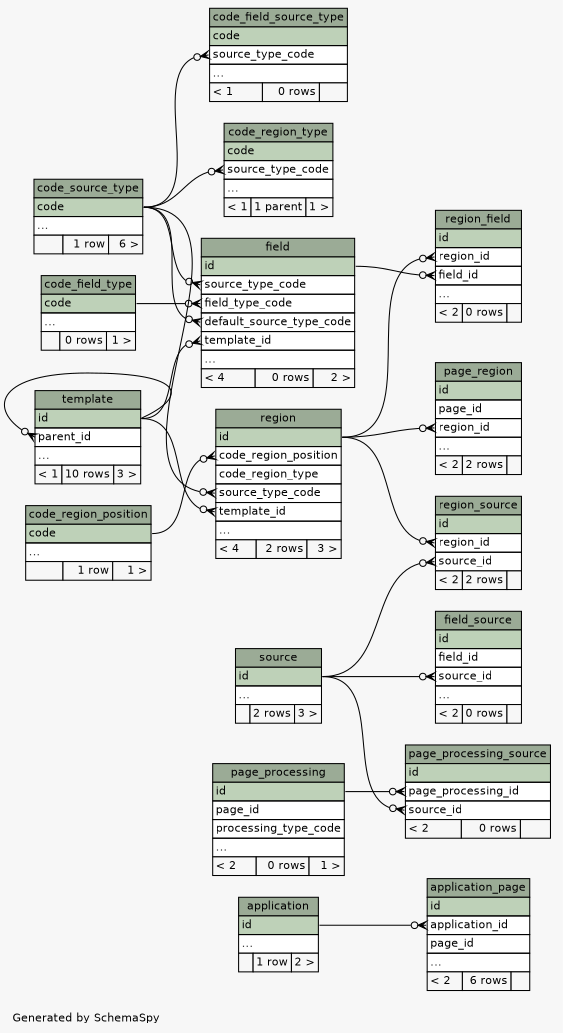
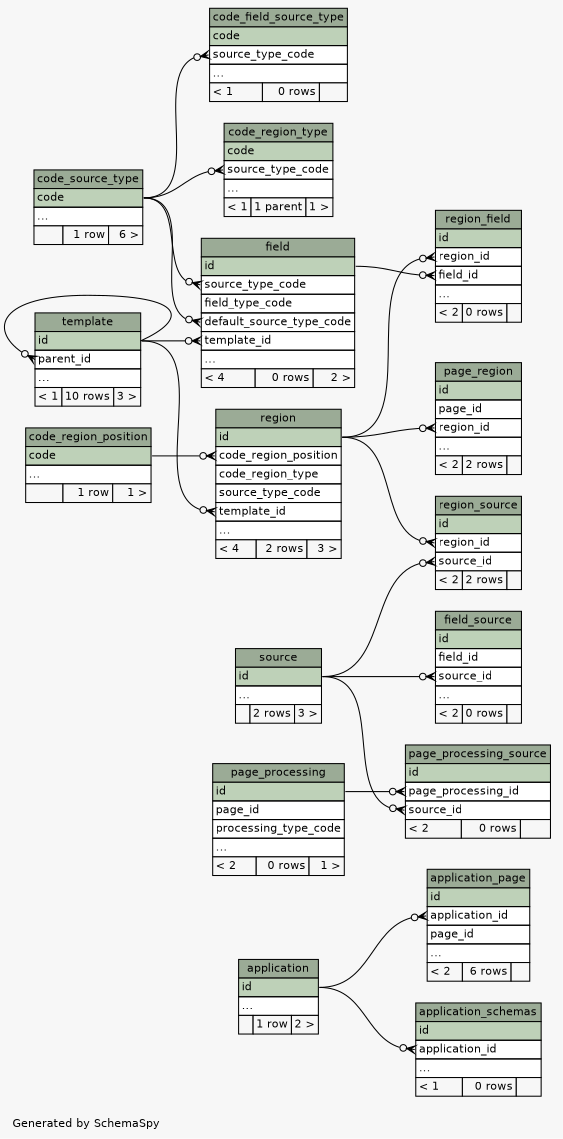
  digraph {
    bgcolor="#f7f7f7"
    fontname=Helvetica
    fontsize=11
    label="\nGenerated by SchemaSpy"
    labeljust=l
    nodesep=0.18
    rankdir=RL
    ranksep=0.46
    node [fontname=Helvetica fontsize=11 shape=plaintext]
    edge [arrowhead=none arrowsize=0.8 arrowtail=crowodot dir=back headport="id:e" tailport="source_type_code:w"]
    n1 [label=<     <TABLE BORDER="0" CELLBORDER="1" CELLSPACING="0" BGCOLOR="#ffffff">       <TR><TD COLSPAN="3" BGCOLOR="#9bab96" ALIGN="CENTER">application</TD></TR>       <TR><TD PORT="id" COLSPAN="3" BGCOLOR="#bed1b8" ALIGN="LEFT">id</TD></TR>       <TR><TD PORT="elipses" COLSPAN="3" ALIGN="LEFT">...</TD></TR>       <TR><TD ALIGN="LEFT" BGCOLOR="#f7f7f7">  </TD><TD ALIGN="RIGHT" BGCOLOR="#f7f7f7">1 row</TD><TD ALIGN="RIGHT" BGCOLOR="#f7f7f7">2 &gt;</TD></TR>     </TABLE>>]
    n2 [label=<     <TABLE BORDER="0" CELLBORDER="1" CELLSPACING="0" BGCOLOR="#ffffff">       <TR><TD COLSPAN="3" BGCOLOR="#9bab96" ALIGN="CENTER">application_page</TD></TR>       <TR><TD PORT="id" COLSPAN="3" BGCOLOR="#bed1b8" ALIGN="LEFT">id</TD></TR>       <TR><TD PORT="application_id" COLSPAN="3" ALIGN="LEFT">application_id</TD></TR>       <TR><TD PORT="page_id" COLSPAN="3" ALIGN="LEFT">page_id</TD></TR>       <TR><TD PORT="elipses" COLSPAN="3" ALIGN="LEFT">...</TD></TR>       <TR><TD ALIGN="LEFT" BGCOLOR="#f7f7f7">&lt; 2</TD><TD ALIGN="RIGHT" BGCOLOR="#f7f7f7">6 rows</TD><TD ALIGN="RIGHT" BGCOLOR="#f7f7f7">  </TD></TR>     </TABLE>>]
+   n3 [label=<     <TABLE BORDER="0" CELLBORDER="1" CELLSPACING="0" BGCOLOR="#ffffff">       <TR><TD COLSPAN="3" BGCOLOR="#9bab96" ALIGN="CENTER">application_schemas</TD></TR>       <TR><TD PORT="id" COLSPAN="3" BGCOLOR="#bed1b8" ALIGN="LEFT">id</TD></TR>       <TR><TD PORT="application_id" COLSPAN="3" ALIGN="LEFT">application_id</TD></TR>       <TR><TD PORT="elipses" COLSPAN="3" ALIGN="LEFT">...</TD></TR>       <TR><TD ALIGN="LEFT" BGCOLOR="#f7f7f7">&lt; 1</TD><TD ALIGN="RIGHT" BGCOLOR="#f7f7f7">0 rows</TD><TD ALIGN="RIGHT" BGCOLOR="#f7f7f7">  </TD></TR>     </TABLE>>]
    n4 [label=<     <TABLE BORDER="0" CELLBORDER="1" CELLSPACING="0" BGCOLOR="#ffffff">       <TR><TD COLSPAN="3" BGCOLOR="#9bab96" ALIGN="CENTER">code_field_source_type</TD></TR>       <TR><TD PORT="code" COLSPAN="3" BGCOLOR="#bed1b8" ALIGN="LEFT">code</TD></TR>       <TR><TD PORT="source_type_code" COLSPAN="3" ALIGN="LEFT">source_type_code</TD></TR>       <TR><TD PORT="elipses" COLSPAN="3" ALIGN="LEFT">...</TD></TR>       <TR><TD ALIGN="LEFT" BGCOLOR="#f7f7f7">&lt; 1</TD><TD ALIGN="RIGHT" BGCOLOR="#f7f7f7">0 rows</TD><TD ALIGN="RIGHT" BGCOLOR="#f7f7f7">  </TD></TR>     </TABLE>>]
    n5 [label=<     <TABLE BORDER="0" CELLBORDER="1" CELLSPACING="0" BGCOLOR="#ffffff">       <TR><TD COLSPAN="3" BGCOLOR="#9bab96" ALIGN="CENTER">code_source_type</TD></TR>       <TR><TD PORT="code" COLSPAN="3" BGCOLOR="#bed1b8" ALIGN="LEFT">code</TD></TR>       <TR><TD PORT="elipses" COLSPAN="3" ALIGN="LEFT">...</TD></TR>       <TR><TD ALIGN="LEFT" BGCOLOR="#f7f7f7">  </TD><TD ALIGN="RIGHT" BGCOLOR="#f7f7f7">1 row</TD><TD ALIGN="RIGHT" BGCOLOR="#f7f7f7">6 &gt;</TD></TR>     </TABLE>>]
-   n6 [label=<     <TABLE BORDER="0" CELLBORDER="1" CELLSPACING="0" BGCOLOR="#ffffff">       <TR><TD COLSPAN="3" BGCOLOR="#9bab96" ALIGN="CENTER">code_field_type</TD></TR>       <TR><TD PORT="code" COLSPAN="3" BGCOLOR="#bed1b8" ALIGN="LEFT">code</TD></TR>       <TR><TD PORT="elipses" COLSPAN="3" ALIGN="LEFT">...</TD></TR>       <TR><TD ALIGN="LEFT" BGCOLOR="#f7f7f7">  </TD><TD ALIGN="RIGHT" BGCOLOR="#f7f7f7">0 rows</TD><TD ALIGN="RIGHT" BGCOLOR="#f7f7f7">1 &gt;</TD></TR>     </TABLE>>]
    n7 [label=<     <TABLE BORDER="0" CELLBORDER="1" CELLSPACING="0" BGCOLOR="#ffffff">       <TR><TD COLSPAN="3" BGCOLOR="#9bab96" ALIGN="CENTER">code_region_position</TD></TR>       <TR><TD PORT="code" COLSPAN="3" BGCOLOR="#bed1b8" ALIGN="LEFT">code</TD></TR>       <TR><TD PORT="elipses" COLSPAN="3" ALIGN="LEFT">...</TD></TR>       <TR><TD ALIGN="LEFT" BGCOLOR="#f7f7f7">  </TD><TD ALIGN="RIGHT" BGCOLOR="#f7f7f7">1 row</TD><TD ALIGN="RIGHT" BGCOLOR="#f7f7f7">1 &gt;</TD></TR>     </TABLE>>]
    n8 [label=<     <TABLE BORDER="0" CELLBORDER="1" CELLSPACING="0" BGCOLOR="#ffffff">       <TR><TD COLSPAN="3" BGCOLOR="#9bab96" ALIGN="CENTER">code_region_type</TD></TR>       <TR><TD PORT="code" COLSPAN="3" BGCOLOR="#bed1b8" ALIGN="LEFT">code</TD></TR>       <TR><TD PORT="source_type_code" COLSPAN="3" ALIGN="LEFT">source_type_code</TD></TR>       <TR><TD PORT="elipses" COLSPAN="3" ALIGN="LEFT">...</TD></TR>       <TR><TD ALIGN="LEFT" BGCOLOR="#f7f7f7">&lt; 1</TD><TD ALIGN="RIGHT" BGCOLOR="#f7f7f7">1 parent</TD><TD ALIGN="RIGHT" BGCOLOR="#f7f7f7">1 &gt;</TD></TR>     </TABLE>>]
    n9 [label=<     <TABLE BORDER="0" CELLBORDER="1" CELLSPACING="0" BGCOLOR="#ffffff">       <TR><TD COLSPAN="3" BGCOLOR="#9bab96" ALIGN="CENTER">field</TD></TR>       <TR><TD PORT="id" COLSPAN="3" BGCOLOR="#bed1b8" ALIGN="LEFT">id</TD></TR>       <TR><TD PORT="source_type_code" COLSPAN="3" ALIGN="LEFT">source_type_code</TD></TR>       <TR><TD PORT="field_type_code" COLSPAN="3" ALIGN="LEFT">field_type_code</TD></TR>       <TR><TD PORT="default_source_type_code" COLSPAN="3" ALIGN="LEFT">default_source_type_code</TD></TR>       <TR><TD PORT="template_id" COLSPAN="3" ALIGN="LEFT">template_id</TD></TR>       <TR><TD PORT="elipses" COLSPAN="3" ALIGN="LEFT">...</TD></TR>       <TR><TD ALIGN="LEFT" BGCOLOR="#f7f7f7">&lt; 4</TD><TD ALIGN="RIGHT" BGCOLOR="#f7f7f7">0 rows</TD><TD ALIGN="RIGHT" BGCOLOR="#f7f7f7">2 &gt;</TD></TR>     </TABLE>>]
    n10 [label=<     <TABLE BORDER="0" CELLBORDER="1" CELLSPACING="0" BGCOLOR="#ffffff">       <TR><TD COLSPAN="3" BGCOLOR="#9bab96" ALIGN="CENTER">template</TD></TR>       <TR><TD PORT="id" COLSPAN="3" BGCOLOR="#bed1b8" ALIGN="LEFT">id</TD></TR>       <TR><TD PORT="parent_id" COLSPAN="3" ALIGN="LEFT">parent_id</TD></TR>       <TR><TD PORT="elipses" COLSPAN="3" ALIGN="LEFT">...</TD></TR>       <TR><TD ALIGN="LEFT" BGCOLOR="#f7f7f7">&lt; 1</TD><TD ALIGN="RIGHT" BGCOLOR="#f7f7f7">10 rows</TD><TD ALIGN="RIGHT" BGCOLOR="#f7f7f7">3 &gt;</TD></TR>     </TABLE>>]
    n11 [label=<     <TABLE BORDER="0" CELLBORDER="1" CELLSPACING="0" BGCOLOR="#ffffff">       <TR><TD COLSPAN="3" BGCOLOR="#9bab96" ALIGN="CENTER">field_source</TD></TR>       <TR><TD PORT="id" COLSPAN="3" BGCOLOR="#bed1b8" ALIGN="LEFT">id</TD></TR>       <TR><TD PORT="field_id" COLSPAN="3" ALIGN="LEFT">field_id</TD></TR>       <TR><TD PORT="source_id" COLSPAN="3" ALIGN="LEFT">source_id</TD></TR>       <TR><TD PORT="elipses" COLSPAN="3" ALIGN="LEFT">...</TD></TR>       <TR><TD ALIGN="LEFT" BGCOLOR="#f7f7f7">&lt; 2</TD><TD ALIGN="RIGHT" BGCOLOR="#f7f7f7">0 rows</TD><TD ALIGN="RIGHT" BGCOLOR="#f7f7f7">  </TD></TR>     </TABLE>>]
    n12 [label=<     <TABLE BORDER="0" CELLBORDER="1" CELLSPACING="0" BGCOLOR="#ffffff">       <TR><TD COLSPAN="3" BGCOLOR="#9bab96" ALIGN="CENTER">source</TD></TR>       <TR><TD PORT="id" COLSPAN="3" BGCOLOR="#bed1b8" ALIGN="LEFT">id</TD></TR>       <TR><TD PORT="elipses" COLSPAN="3" ALIGN="LEFT">...</TD></TR>       <TR><TD ALIGN="LEFT" BGCOLOR="#f7f7f7">  </TD><TD ALIGN="RIGHT" BGCOLOR="#f7f7f7">2 rows</TD><TD ALIGN="RIGHT" BGCOLOR="#f7f7f7">3 &gt;</TD></TR>     </TABLE>>]
    n13 [label=<     <TABLE BORDER="0" CELLBORDER="1" CELLSPACING="0" BGCOLOR="#ffffff">       <TR><TD COLSPAN="3" BGCOLOR="#9bab96" ALIGN="CENTER">page_processing</TD></TR>       <TR><TD PORT="id" COLSPAN="3" BGCOLOR="#bed1b8" ALIGN="LEFT">id</TD></TR>       <TR><TD PORT="page_id" COLSPAN="3" ALIGN="LEFT">page_id</TD></TR>       <TR><TD PORT="processing_type_code" COLSPAN="3" ALIGN="LEFT">processing_type_code</TD></TR>       <TR><TD PORT="elipses" COLSPAN="3" ALIGN="LEFT">...</TD></TR>       <TR><TD ALIGN="LEFT" BGCOLOR="#f7f7f7">&lt; 2</TD><TD ALIGN="RIGHT" BGCOLOR="#f7f7f7">0 rows</TD><TD ALIGN="RIGHT" BGCOLOR="#f7f7f7">1 &gt;</TD></TR>     </TABLE>>]
    n14 [label=<     <TABLE BORDER="0" CELLBORDER="1" CELLSPACING="0" BGCOLOR="#ffffff">       <TR><TD COLSPAN="3" BGCOLOR="#9bab96" ALIGN="CENTER">page_processing_source</TD></TR>       <TR><TD PORT="id" COLSPAN="3" BGCOLOR="#bed1b8" ALIGN="LEFT">id</TD></TR>       <TR><TD PORT="page_processing_id" COLSPAN="3" ALIGN="LEFT">page_processing_id</TD></TR>       <TR><TD PORT="source_id" COLSPAN="3" ALIGN="LEFT">source_id</TD></TR>       <TR><TD ALIGN="LEFT" BGCOLOR="#f7f7f7">&lt; 2</TD><TD ALIGN="RIGHT" BGCOLOR="#f7f7f7">0 rows</TD><TD ALIGN="RIGHT" BGCOLOR="#f7f7f7">  </TD></TR>     </TABLE>>]
    n15 [label=<     <TABLE BORDER="0" CELLBORDER="1" CELLSPACING="0" BGCOLOR="#ffffff">       <TR><TD COLSPAN="3" BGCOLOR="#9bab96" ALIGN="CENTER">page_region</TD></TR>       <TR><TD PORT="id" COLSPAN="3" BGCOLOR="#bed1b8" ALIGN="LEFT">id</TD></TR>       <TR><TD PORT="page_id" COLSPAN="3" ALIGN="LEFT">page_id</TD></TR>       <TR><TD PORT="region_id" COLSPAN="3" ALIGN="LEFT">region_id</TD></TR>       <TR><TD PORT="elipses" COLSPAN="3" ALIGN="LEFT">...</TD></TR>       <TR><TD ALIGN="LEFT" BGCOLOR="#f7f7f7">&lt; 2</TD><TD ALIGN="RIGHT" BGCOLOR="#f7f7f7">2 rows</TD><TD ALIGN="RIGHT" BGCOLOR="#f7f7f7">  </TD></TR>     </TABLE>>]
    n16 [label=<     <TABLE BORDER="0" CELLBORDER="1" CELLSPACING="0" BGCOLOR="#ffffff">       <TR><TD COLSPAN="3" BGCOLOR="#9bab96" ALIGN="CENTER">region</TD></TR>       <TR><TD PORT="id" COLSPAN="3" BGCOLOR="#bed1b8" ALIGN="LEFT">id</TD></TR>       <TR><TD PORT="code_region_position" COLSPAN="3" ALIGN="LEFT">code_region_position</TD></TR>       <TR><TD PORT="code_region_type" COLSPAN="3" ALIGN="LEFT">code_region_type</TD></TR>       <TR><TD PORT="source_type_code" COLSPAN="3" ALIGN="LEFT">source_type_code</TD></TR>       <TR><TD PORT="template_id" COLSPAN="3" ALIGN="LEFT">template_id</TD></TR>       <TR><TD PORT="elipses" COLSPAN="3" ALIGN="LEFT">...</TD></TR>       <TR><TD ALIGN="LEFT" BGCOLOR="#f7f7f7">&lt; 4</TD><TD ALIGN="RIGHT" BGCOLOR="#f7f7f7">2 rows</TD><TD ALIGN="RIGHT" BGCOLOR="#f7f7f7">3 &gt;</TD></TR>     </TABLE>>]
    n17 [label=<     <TABLE BORDER="0" CELLBORDER="1" CELLSPACING="0" BGCOLOR="#ffffff">       <TR><TD COLSPAN="3" BGCOLOR="#9bab96" ALIGN="CENTER">region_field</TD></TR>       <TR><TD PORT="id" COLSPAN="3" BGCOLOR="#bed1b8" ALIGN="LEFT">id</TD></TR>       <TR><TD PORT="region_id" COLSPAN="3" ALIGN="LEFT">region_id</TD></TR>       <TR><TD PORT="field_id" COLSPAN="3" ALIGN="LEFT">field_id</TD></TR>       <TR><TD PORT="elipses" COLSPAN="3" ALIGN="LEFT">...</TD></TR>       <TR><TD ALIGN="LEFT" BGCOLOR="#f7f7f7">&lt; 2</TD><TD ALIGN="RIGHT" BGCOLOR="#f7f7f7">0 rows</TD><TD ALIGN="RIGHT" BGCOLOR="#f7f7f7">  </TD></TR>     </TABLE>>]
    n18 [label=<     <TABLE BORDER="0" CELLBORDER="1" CELLSPACING="0" BGCOLOR="#ffffff">       <TR><TD COLSPAN="3" BGCOLOR="#9bab96" ALIGN="CENTER">region_source</TD></TR>       <TR><TD PORT="id" COLSPAN="3" BGCOLOR="#bed1b8" ALIGN="LEFT">id</TD></TR>       <TR><TD PORT="region_id" COLSPAN="3" ALIGN="LEFT">region_id</TD></TR>       <TR><TD PORT="source_id" COLSPAN="3" ALIGN="LEFT">source_id</TD></TR>       <TR><TD ALIGN="LEFT" BGCOLOR="#f7f7f7">&lt; 2</TD><TD ALIGN="RIGHT" BGCOLOR="#f7f7f7">2 rows</TD><TD ALIGN="RIGHT" BGCOLOR="#f7f7f7">  </TD></TR>     </TABLE>>]
    n2 -> n1 [tailport="application_id:w"]
+   n3 -> n1 [tailport="application_id:w"]
    n4 -> n5 [headport="code:e"]
    n8 -> n5 [headport="code:e"]
    n9 -> n5 [headport="code:e" tailport="default_source_type_code:w"]
    n9 -> n5 [headport="code:e"]
-   n9 -> n6 [headport="code:e" tailport="field_type_code:w"]
    n9 -> n10 [tailport="template_id:w"]
    n10 -> n10 [tailport="parent_id:w"]
    n11 -> n12 [tailport="source_id:w"]
    n14 -> n12 [tailport="source_id:w"]
    n14 -> n13 [tailport="page_processing_id:w"]
    n15 -> n16 [tailport="region_id:w"]
-   n16 -> n5 [headport="code:e"]
    n16 -> n7 [headport="code:e" tailport="code_region_position:w"]
    n16 -> n10 [tailport="template_id:w"]
    n17 -> n9 [tailport="field_id:w"]
    n17 -> n16 [tailport="region_id:w"]
    n18 -> n12 [tailport="source_id:w"]
    n18 -> n16 [tailport="region_id:w"]
  }
